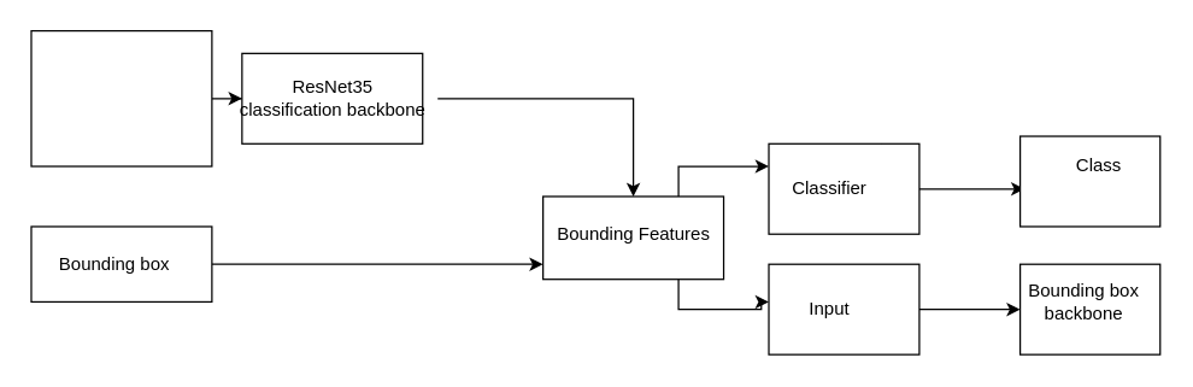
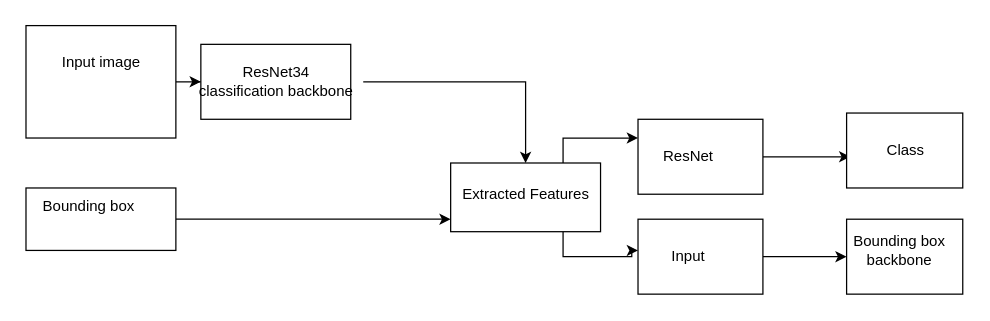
  <mxCell id="0" />
  <mxCell id="1" parent="0" />
  <mxCell id="2" style="edgeStyle=orthogonalEdgeStyle;rounded=0;orthogonalLoop=1;jettySize=auto;html=1;exitX=1;exitY=0.5;exitDx=0;exitDy=0;" edge="1" parent="1" source="3" target="8"><mxGeometry relative="1" as="geometry"><mxPoint x="220" y="65" as="targetPoint" /></mxGeometry></mxCell>
  <mxCell id="3" value="" style="rounded=0;whiteSpace=wrap;html=1;" vertex="1" parent="1"><mxGeometry x="20" y="20" width="120" height="90" as="geometry" /></mxCell>
+ <mxCell id="4" value="Input image" style="text;html=1;resizable=0;autosize=1;align=center;verticalAlign=middle;points=[];fillColor=none;strokeColor=none;rounded=0;" vertex="1" parent="1"><mxGeometry x="40" y="40" width="80" height="20" as="geometry" /></mxCell>
  <mxCell id="5" style="edgeStyle=orthogonalEdgeStyle;rounded=0;orthogonalLoop=1;jettySize=auto;html=1;exitX=1;exitY=0.5;exitDx=0;exitDy=0;" edge="1" parent="1" source="6"><mxGeometry relative="1" as="geometry"><mxPoint x="360" y="175" as="targetPoint" /></mxGeometry></mxCell>
  <mxCell id="6" value="" style="rounded=0;whiteSpace=wrap;html=1;" vertex="1" parent="1"><mxGeometry x="20" y="150" width="120" height="50" as="geometry" /></mxCell>
- <mxCell id="7" value="Bounding box" style="text;html=1;resizable=0;autosize=1;align=center;verticalAlign=middle;points=[];fillColor=none;strokeColor=none;rounded=0;" vertex="1" parent="1"><mxGeometry x="30" y="165" width="90" height="20" as="geometry" /></mxCell>
+ <mxCell id="7" value="Bounding box" style="text;html=1;resizable=0;autosize=1;align=center;verticalAlign=middle;points=[];fillColor=none;strokeColor=none;rounded=0;" vertex="1" parent="1"><mxGeometry x="25" y="155" width="90" height="20" as="geometry" /></mxCell>
  <mxCell id="8" value="" style="rounded=0;whiteSpace=wrap;html=1;" vertex="1" parent="1"><mxGeometry x="160" y="35" width="120" height="60" as="geometry" /></mxCell>
  <mxCell id="9" style="edgeStyle=orthogonalEdgeStyle;rounded=0;orthogonalLoop=1;jettySize=auto;html=1;entryX=0.5;entryY=0;entryDx=0;entryDy=0;" edge="1" parent="1" source="10" target="13"><mxGeometry relative="1" as="geometry"><mxPoint x="390" y="110" as="targetPoint" /></mxGeometry></mxCell>
- <mxCell id="10" value="ResNet35&lt;br&gt;classification backbone" style="text;html=1;resizable=0;autosize=1;align=center;verticalAlign=middle;points=[];fillColor=none;strokeColor=none;rounded=0;" vertex="1" parent="1"><mxGeometry x="150" y="50" width="140" height="30" as="geometry" /></mxCell>
+ <mxCell id="10" value="ResNet34&lt;br&gt;classification backbone" style="text;html=1;resizable=0;autosize=1;align=center;verticalAlign=middle;points=[];fillColor=none;strokeColor=none;rounded=0;" vertex="1" parent="1"><mxGeometry x="150" y="50" width="140" height="30" as="geometry" /></mxCell>
  <mxCell id="11" style="edgeStyle=orthogonalEdgeStyle;rounded=0;orthogonalLoop=1;jettySize=auto;html=1;exitX=0.75;exitY=0;exitDx=0;exitDy=0;" edge="1" parent="1" source="19"><mxGeometry relative="1" as="geometry"><mxPoint x="530" y="130" as="targetPoint" /><Array as="points"><mxPoint x="520" y="110" /><mxPoint x="520" y="130" /></Array></mxGeometry></mxCell>
  <mxCell id="12" style="edgeStyle=orthogonalEdgeStyle;rounded=0;orthogonalLoop=1;jettySize=auto;html=1;exitX=0.75;exitY=1;exitDx=0;exitDy=0;" edge="1" parent="1" source="13" target="16"><mxGeometry relative="1" as="geometry"><mxPoint x="530" y="205" as="targetPoint" /><Array as="points"><mxPoint x="450" y="205" /><mxPoint x="505" y="205" /><mxPoint x="505" y="200" /><mxPoint x="530" y="200" /></Array></mxGeometry></mxCell>
  <mxCell id="13" value="" style="rounded=0;whiteSpace=wrap;html=1;" vertex="1" parent="1"><mxGeometry x="360" y="130" width="120" height="55" as="geometry" /></mxCell>
- <mxCell id="14" value="Bounding Features" style="text;html=1;resizable=0;autosize=1;align=center;verticalAlign=middle;points=[];fillColor=none;strokeColor=none;rounded=0;" vertex="1" parent="1"><mxGeometry x="360" y="145" width="120" height="20" as="geometry" /></mxCell>
+ <mxCell id="14" value="Extracted Features" style="text;html=1;resizable=0;autosize=1;align=center;verticalAlign=middle;points=[];fillColor=none;strokeColor=none;rounded=0;" vertex="1" parent="1"><mxGeometry x="360" y="145" width="120" height="20" as="geometry" /></mxCell>
  <mxCell id="15" style="edgeStyle=orthogonalEdgeStyle;rounded=0;orthogonalLoop=1;jettySize=auto;html=1;exitX=1;exitY=0.5;exitDx=0;exitDy=0;" edge="1" parent="1" source="16" target="22"><mxGeometry relative="1" as="geometry"><mxPoint x="680" y="205" as="targetPoint" /></mxGeometry></mxCell>
  <mxCell id="16" value="" style="rounded=0;whiteSpace=wrap;html=1;" vertex="1" parent="1"><mxGeometry x="510" y="175" width="100" height="60" as="geometry" /></mxCell>
  <mxCell id="17" value="Input" style="text;html=1;resizable=0;autosize=1;align=center;verticalAlign=middle;points=[];fillColor=none;strokeColor=none;rounded=0;" vertex="1" parent="1"><mxGeometry x="515" y="195" width="70" height="20" as="geometry" /></mxCell>
  <mxCell id="18" style="edgeStyle=orthogonalEdgeStyle;rounded=0;orthogonalLoop=1;jettySize=auto;html=1;exitX=1;exitY=0.5;exitDx=0;exitDy=0;" edge="1" parent="1" source="19"><mxGeometry relative="1" as="geometry"><mxPoint x="680" y="125" as="targetPoint" /></mxGeometry></mxCell>
  <mxCell id="19" value="" style="rounded=0;whiteSpace=wrap;html=1;" vertex="1" parent="1"><mxGeometry x="510" y="95" width="100" height="60" as="geometry" /></mxCell>
  <mxCell id="20" style="edgeStyle=orthogonalEdgeStyle;rounded=0;orthogonalLoop=1;jettySize=auto;html=1;exitX=0.75;exitY=0;exitDx=0;exitDy=0;" edge="1" parent="1" source="13" target="19"><mxGeometry relative="1" as="geometry"><mxPoint x="530" y="130" as="targetPoint" /><mxPoint x="450" y="130" as="sourcePoint" /><Array as="points"><mxPoint x="450" y="110" /></Array></mxGeometry></mxCell>
- <mxCell id="21" value="Classifier" style="text;html=1;resizable=0;autosize=1;align=center;verticalAlign=middle;points=[];fillColor=none;strokeColor=none;rounded=0;" vertex="1" parent="1"><mxGeometry x="520" y="115" width="60" height="20" as="geometry" /></mxCell>
+ <mxCell id="21" value="ResNet" style="text;html=1;resizable=0;autosize=1;align=center;verticalAlign=middle;points=[];fillColor=none;strokeColor=none;rounded=0;" vertex="1" parent="1"><mxGeometry x="520" y="115" width="60" height="20" as="geometry" /></mxCell>
  <mxCell id="22" value="" style="rounded=0;whiteSpace=wrap;html=1;" vertex="1" parent="1"><mxGeometry x="677" y="175" width="93" height="60" as="geometry" /></mxCell>
  <mxCell id="23" value="" style="rounded=0;whiteSpace=wrap;html=1;" vertex="1" parent="1"><mxGeometry x="677" y="90" width="93" height="60" as="geometry" /></mxCell>
- <mxCell id="24" value="Class" style="text;html=1;resizable=0;autosize=1;align=center;verticalAlign=middle;points=[];fillColor=none;strokeColor=none;rounded=0;" vertex="1" parent="1"><mxGeometry x="703.5" y="100" width="50" height="20" as="geometry" /></mxCell>
+ <mxCell id="24" value="Class" style="text;html=1;resizable=0;autosize=1;align=center;verticalAlign=middle;points=[];fillColor=none;strokeColor=none;rounded=0;" vertex="1" parent="1"><mxGeometry x="698.5" y="110" width="50" height="20" as="geometry" /></mxCell>
  <mxCell id="25" value="Bounding box&lt;br&gt;backbone" style="text;html=1;resizable=0;autosize=1;align=center;verticalAlign=middle;points=[];fillColor=none;strokeColor=none;rounded=0;" vertex="1" parent="1"><mxGeometry x="673.5" y="185" width="90" height="30" as="geometry" /></mxCell>
